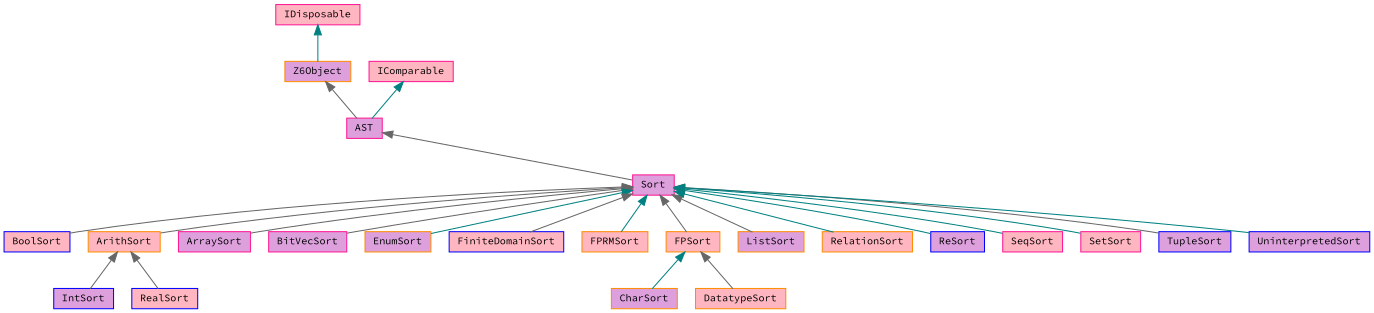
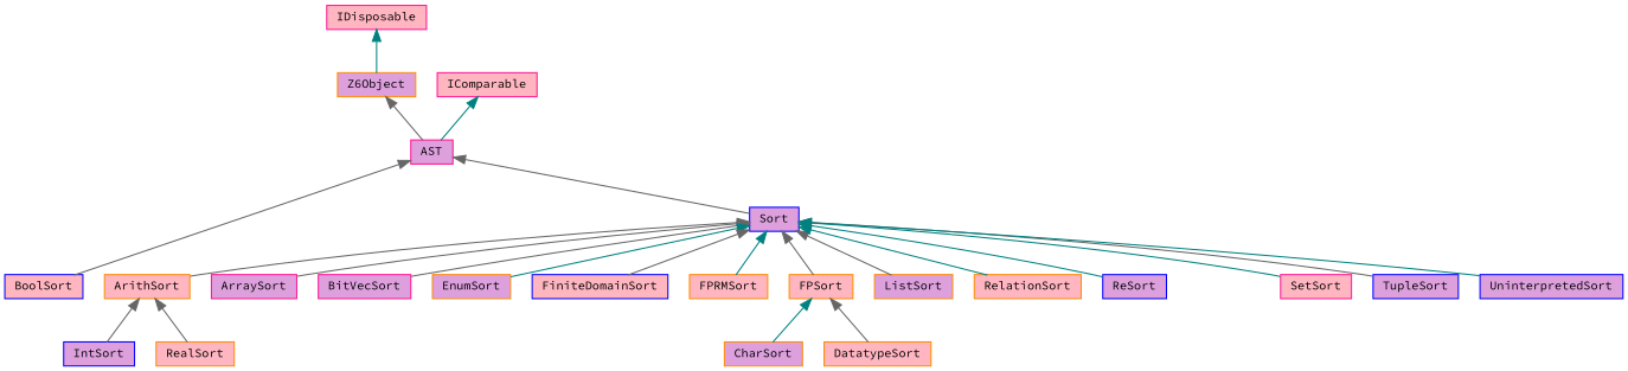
  digraph {
    fontname="Source Code Pro"
    rankdir=TB
    node [color=darkorange fillcolor=plum fontname="Source Code Pro" fontsize=10 shape=record style=filled]
    edge [color=gray40 dir=back fontname="Source Code Pro" fontsize=10 labelfontname=Helvetica labelfontsize=10 style=solid]
-   n1 [color=deeppink fontcolor=black height=0.2 label=Sort width=0.4]
+   n1 [color=blue fontcolor=black height=0.2 label=Sort width=0.4]
    n2 [fillcolor=lightpink height=0.2 label=ArithSort width=0.4]
    n3 [color=deeppink height=0.2 label=ArraySort width=0.4]
    n4 [color=deeppink height=0.2 label=BitVecSort width=0.4]
    n5 [color=blue fillcolor=lightpink height=0.2 label=BoolSort width=0.4]
    n6 [height=0.2 label=EnumSort width=0.4]
    n7 [color=blue fillcolor=lightpink height=0.2 label=FiniteDomainSort width=0.4]
    n8 [fillcolor=lightpink height=0.2 label=FPRMSort width=0.4]
    n9 [fillcolor=lightpink height=0.2 label=FPSort width=0.4]
    n10 [height=0.2 label=ListSort width=0.4]
    n11 [fillcolor=lightpink height=0.2 label=RelationSort width=0.4]
    n12 [color=blue height=0.2 label=ReSort width=0.4]
-   n13 [color=deeppink fillcolor=lightpink height=0.2 label=SeqSort width=0.4]
    n14 [color=deeppink fillcolor=lightpink height=0.2 label=SetSort width=0.4]
    n15 [color=blue height=0.2 label=TupleSort width=0.4]
    n16 [color=blue height=0.2 label=UninterpretedSort width=0.4]
    n17 [color=blue height=0.2 label=IntSort width=0.4]
-   n18 [color=blue fillcolor=lightpink height=0.2 label=RealSort width=0.4]
+   n18 [fillcolor=lightpink height=0.2 label=RealSort width=0.4]
    n19 [height=0.2 label=CharSort width=0.4]
    n20 [fillcolor=lightpink height=0.2 label=DatatypeSort width=0.4]
    n21 [color=deeppink height=0.2 label=AST width=0.4]
    n22 [height=0.2 label=Z6Object width=0.4]
    n23 [color=deeppink fillcolor=lightpink height=0.2 label=IDisposable width=0.4]
    n24 [color=deeppink fillcolor=lightpink height=0.2 label=IComparable width=0.4]
    n1 -> n2
    n1 -> n3
    n1 -> n4
-   n1 -> n5
+   n21 -> n5
    n1 -> n6 [color=teal]
    n1 -> n7
    n1 -> n8 [color=teal]
    n1 -> n9
    n1 -> n10
    n1 -> n11 [color=teal]
    n1 -> n12 [color=teal]
-   n1 -> n13 [color=teal]
    n1 -> n14 [color=teal]
    n1 -> n15
    n1 -> n16 [color=teal]
    n2 -> n17
    n2 -> n18
    n9 -> n19 [color=teal]
    n9 -> n20
    n21 -> n1
    n22 -> n21
    n23 -> n22 [color=teal]
    n24 -> n21 [color=teal]
  }
